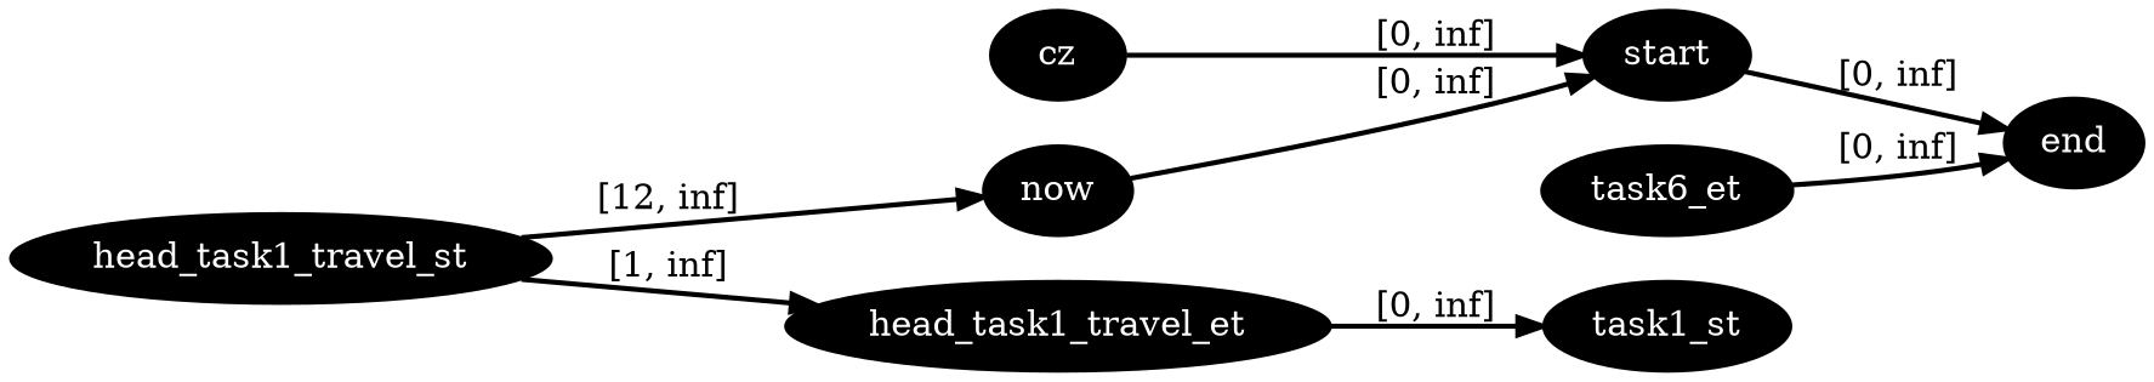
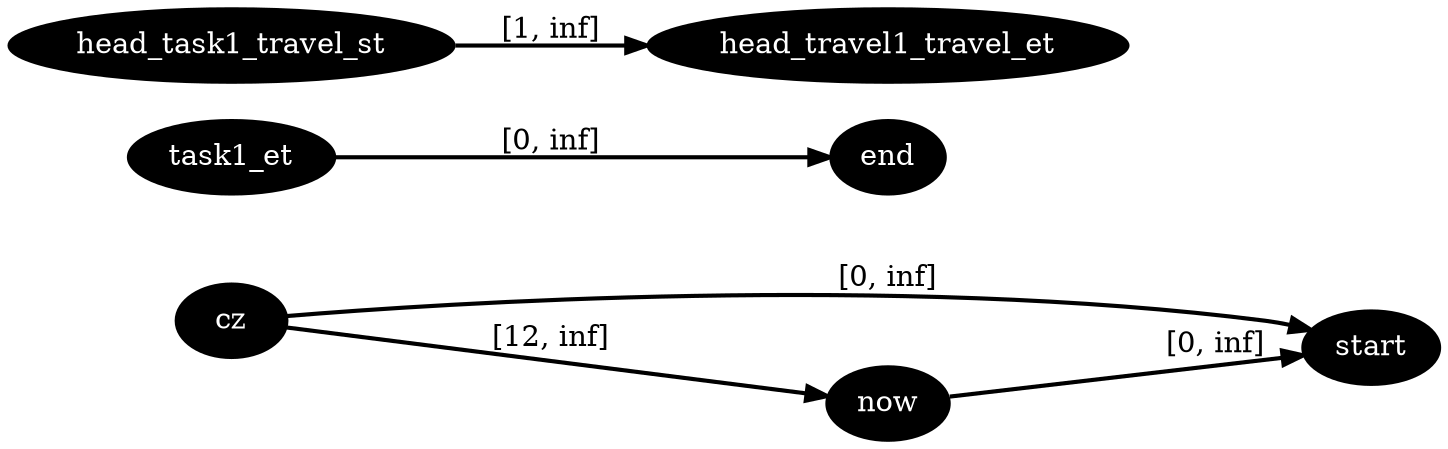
  digraph {
    rankdir=LR
    node [fillcolor=black fontcolor=white style=filled]
    edge [color=black penwidth=2]
    n1 [label=cz]
    n2 [label=start]
    n3 [label=now]
    n4 [label=end]
    n5 [label=head_task1_travel_st]
-   n6 [label=head_task1_travel_et]
-   n7 [label=task1_st]
-   n8 [label=task6_et]
+   n6 [label=head_travel1_travel_et]
+   n8 [label=task1_et]
    n1 -> n2 [label="[0, inf]"]
-   n5 -> n3 [label="[12, inf]"]
-   n2 -> n4 [label="[0, inf]"]
+   n1 -> n3 [label="[12, inf]"]
    n3 -> n2 [label="[0, inf]"]
    n5 -> n6 [label="[1, inf]"]
-   n6 -> n7 [label="[0, inf]"]
    n8 -> n4 [label="[0, inf]"]
  }
